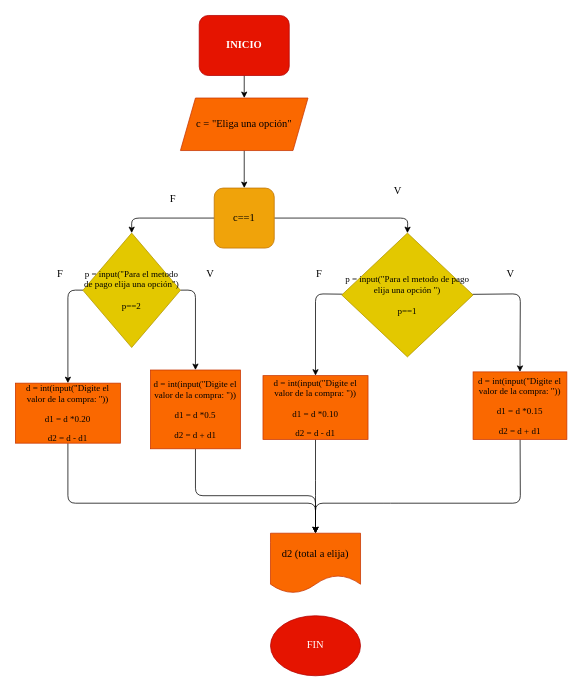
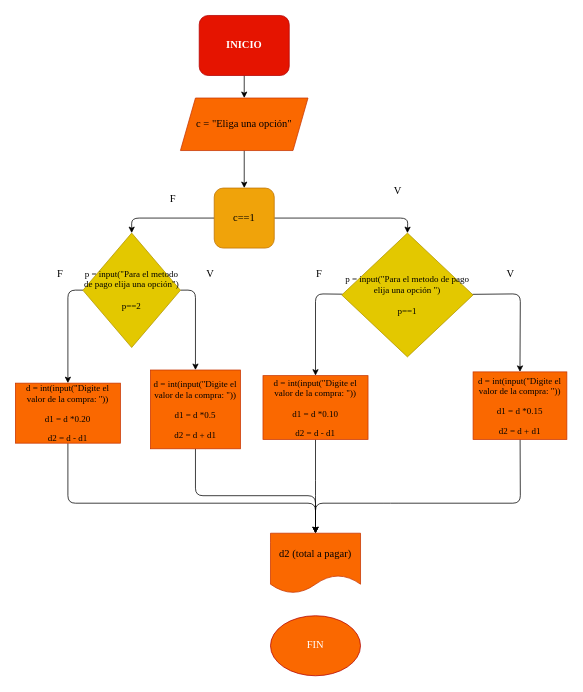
  <mxCell id="0" />
  <mxCell id="1" parent="0" />
  <mxCell id="2" value="" style="edgeStyle=none;html=1;fontFamily=Comic Sans MS;fontSize=14;" parent="1" source="3" target="5" edge="1"><mxGeometry relative="1" as="geometry" /></mxCell>
  <mxCell id="3" value="INICIO" style="whiteSpace=wrap;html=1;fillColor=#e51400;fontColor=#ffffff;strokeColor=#B20000;fontFamily=Comic Sans MS;fontSize=14;fontStyle=1;rounded=1;" parent="1" vertex="1"><mxGeometry x="265" y="20" width="120" height="80" as="geometry" /></mxCell>
  <mxCell id="4" value="" style="edgeStyle=none;html=1;fontFamily=Comic Sans MS;fontSize=14;" parent="1" source="5" target="8" edge="1"><mxGeometry relative="1" as="geometry" /></mxCell>
  <mxCell id="5" value="c = &quot;Eliga una opción&quot;" style="shape=parallelogram;perimeter=parallelogramPerimeter;whiteSpace=wrap;html=1;fixedSize=1;fontFamily=Comic Sans MS;fontSize=14;fillColor=#fa6800;fontColor=#000000;strokeColor=#C73500;" parent="1" vertex="1"><mxGeometry x="240" y="130" width="170" height="70" as="geometry" /></mxCell>
  <mxCell id="6" style="edgeStyle=none;html=1;entryX=0.5;entryY=0;entryDx=0;entryDy=0;fontFamily=Comic Sans MS;fontSize=14;" parent="1" source="8" target="14" edge="1"><mxGeometry relative="1" as="geometry"><Array as="points"><mxPoint x="175" y="290" /></Array></mxGeometry></mxCell>
  <mxCell id="7" style="edgeStyle=none;html=1;entryX=0.5;entryY=0;entryDx=0;entryDy=0;fontFamily=Comic Sans MS;fontSize=14;" parent="1" source="8" target="11" edge="1"><mxGeometry relative="1" as="geometry"><Array as="points"><mxPoint x="543" y="290" /></Array></mxGeometry></mxCell>
  <mxCell id="8" value="c==1" style="whiteSpace=wrap;html=1;fontFamily=Comic Sans MS;fontSize=14;fillColor=#f0a30a;fontColor=#000000;strokeColor=#BD7000;rounded=1;" parent="1" vertex="1"><mxGeometry x="285" y="250" width="80" height="80" as="geometry" /></mxCell>
  <mxCell id="9" style="edgeStyle=none;html=1;entryX=0.5;entryY=0;entryDx=0;entryDy=0;fontFamily=Comic Sans MS;fontSize=14;" parent="1" source="11" target="18" edge="1"><mxGeometry relative="1" as="geometry"><Array as="points"><mxPoint x="420" y="391" /></Array></mxGeometry></mxCell>
  <mxCell id="10" style="edgeStyle=none;html=1;entryX=0.5;entryY=0;entryDx=0;entryDy=0;fontFamily=Comic Sans MS;fontSize=14;" parent="1" source="11" target="16" edge="1"><mxGeometry relative="1" as="geometry"><Array as="points"><mxPoint x="693" y="391" /></Array></mxGeometry></mxCell>
  <mxCell id="11" value="&lt;span class=&quot;selectable-text copyable-text&quot; style=&quot;font-size: 12px&quot;&gt;p = input(&quot;Para el metodo de pago elija una opción&amp;nbsp;&quot;)&lt;br&gt;&lt;br&gt;p==1&lt;br&gt;&lt;/span&gt;" style="rhombus;whiteSpace=wrap;html=1;fontFamily=Comic Sans MS;fontSize=12;fillColor=#e3c800;fontColor=#000000;strokeColor=#B09500;" parent="1" vertex="1"><mxGeometry x="455" y="310" width="175" height="165" as="geometry" /></mxCell>
  <mxCell id="12" style="edgeStyle=none;html=1;entryX=0.5;entryY=0;entryDx=0;entryDy=0;fontFamily=Comic Sans MS;fontSize=14;" parent="1" source="14" target="20" edge="1"><mxGeometry relative="1" as="geometry"><Array as="points"><mxPoint x="260" y="386" /></Array></mxGeometry></mxCell>
  <mxCell id="13" style="edgeStyle=none;html=1;entryX=0.5;entryY=0;entryDx=0;entryDy=0;fontFamily=Comic Sans MS;fontSize=14;" parent="1" source="14" target="22" edge="1"><mxGeometry relative="1" as="geometry"><Array as="points"><mxPoint x="90" y="386" /></Array></mxGeometry></mxCell>
  <mxCell id="14" value="&lt;span class=&quot;selectable-text copyable-text&quot; style=&quot;font-size: 12px&quot;&gt;p = input(&quot;Para el metodo de pago elija una opción&quot;)&lt;br&gt;&lt;br&gt;p==2&lt;br&gt;&lt;/span&gt;" style="rhombus;whiteSpace=wrap;html=1;fontFamily=Comic Sans MS;fontSize=12;fillColor=#e3c800;fontColor=#000000;strokeColor=#B09500;" parent="1" vertex="1"><mxGeometry x="110" y="310" width="130" height="152.5" as="geometry" /></mxCell>
  <mxCell id="15" style="edgeStyle=none;html=1;fontFamily=Comic Sans MS;fontSize=14;entryX=0.5;entryY=0;entryDx=0;entryDy=0;" parent="1" source="16" target="23" edge="1"><mxGeometry relative="1" as="geometry"><mxPoint x="340" y="680" as="targetPoint" /><Array as="points"><mxPoint x="693" y="670" /><mxPoint x="520" y="670" /><mxPoint x="420" y="670" /></Array></mxGeometry></mxCell>
  <mxCell id="16" value="&lt;p class=&quot;selectable-text copyable-text&quot;&gt;&lt;span class=&quot;selectable-text copyable-text&quot;&gt;d = int(input(&quot;Digite el valor de la compra: &quot;))&lt;/span&gt;&lt;/p&gt;&lt;p class=&quot;selectable-text copyable-text&quot;&gt;&lt;span class=&quot;selectable-text copyable-text&quot;&gt;        d1 = d *0.15&lt;/span&gt;&lt;/p&gt;&lt;p class=&quot;selectable-text copyable-text&quot;&gt;&lt;span class=&quot;selectable-text copyable-text&quot;&gt;        d2 = d + d1&lt;/span&gt;&lt;/p&gt;" style="rounded=0;whiteSpace=wrap;html=1;fontFamily=Comic Sans MS;fontSize=12;fillColor=#fa6800;fontColor=#000000;strokeColor=#C73500;" parent="1" vertex="1"><mxGeometry x="630" y="495" width="125" height="90" as="geometry" /></mxCell>
  <mxCell id="17" style="edgeStyle=none;html=1;entryX=0.5;entryY=0;entryDx=0;entryDy=0;fontFamily=Comic Sans MS;fontSize=14;" parent="1" source="18" target="23" edge="1"><mxGeometry relative="1" as="geometry"><Array as="points"><mxPoint x="420" y="650" /></Array></mxGeometry></mxCell>
  <mxCell id="18" value="&lt;p class=&quot;selectable-text copyable-text&quot;&gt;&lt;span class=&quot;selectable-text copyable-text&quot;&gt;d = int(input(&quot;Digite el valor de la compra: &quot;))&lt;/span&gt;&lt;/p&gt;&lt;p class=&quot;selectable-text copyable-text&quot;&gt;&lt;span class=&quot;selectable-text copyable-text&quot;&gt;        d1 = d *0.10&lt;/span&gt;&lt;/p&gt;&lt;p class=&quot;selectable-text copyable-text&quot;&gt;&lt;span class=&quot;selectable-text copyable-text&quot;&gt;        d2 = d - d1&lt;/span&gt;&lt;/p&gt;" style="rounded=0;whiteSpace=wrap;html=1;fontFamily=Comic Sans MS;fontSize=12;fillColor=#fa6800;fontColor=#000000;strokeColor=#C73500;" parent="1" vertex="1"><mxGeometry x="350" y="500" width="140" height="85" as="geometry" /></mxCell>
  <mxCell id="19" style="edgeStyle=none;html=1;entryX=0.5;entryY=0;entryDx=0;entryDy=0;fontFamily=Comic Sans MS;fontSize=14;" parent="1" source="20" target="23" edge="1"><mxGeometry relative="1" as="geometry"><Array as="points"><mxPoint x="260" y="660" /><mxPoint x="420" y="660" /></Array></mxGeometry></mxCell>
  <mxCell id="20" value="&lt;p class=&quot;selectable-text copyable-text&quot;&gt;&lt;span class=&quot;selectable-text copyable-text&quot;&gt;d = int(input(&quot;Digite el valor de la compra: &quot;))&lt;/span&gt;&lt;/p&gt;&lt;p class=&quot;selectable-text copyable-text&quot;&gt;&lt;span class=&quot;selectable-text copyable-text&quot;&gt;        d1 = d *0.5&lt;/span&gt;&lt;/p&gt;&lt;p class=&quot;selectable-text copyable-text&quot;&gt;&lt;span class=&quot;selectable-text copyable-text&quot;&gt;        d2 = d + d1&lt;/span&gt;&lt;/p&gt;" style="rounded=0;whiteSpace=wrap;html=1;fontFamily=Comic Sans MS;fontSize=12;fillColor=#fa6800;fontColor=#000000;strokeColor=#C73500;" parent="1" vertex="1"><mxGeometry x="200" y="492.5" width="120" height="105" as="geometry" /></mxCell>
  <mxCell id="21" style="edgeStyle=none;html=1;entryX=0.5;entryY=0;entryDx=0;entryDy=0;fontFamily=Comic Sans MS;fontSize=14;" parent="1" source="22" target="23" edge="1"><mxGeometry relative="1" as="geometry"><Array as="points"><mxPoint x="90" y="670" /><mxPoint x="420" y="670" /></Array></mxGeometry></mxCell>
  <mxCell id="22" value="&lt;p class=&quot;selectable-text copyable-text&quot;&gt;&lt;span class=&quot;selectable-text copyable-text&quot;&gt;d = int(input(&quot;Digite el valor de la compra: &quot;))&lt;/span&gt;&lt;/p&gt;&lt;p class=&quot;selectable-text copyable-text&quot;&gt;&lt;span class=&quot;selectable-text copyable-text&quot;&gt;        d1 = d *0.20&lt;/span&gt;&lt;/p&gt;&lt;p class=&quot;selectable-text copyable-text&quot;&gt;&lt;span class=&quot;selectable-text copyable-text&quot;&gt;        d2 = d - d1&lt;/span&gt;&lt;/p&gt;" style="rounded=0;whiteSpace=wrap;html=1;fontFamily=Comic Sans MS;fontSize=12;fillColor=#fa6800;fontColor=#000000;strokeColor=#C73500;" parent="1" vertex="1"><mxGeometry x="20" y="510" width="140" height="80" as="geometry" /></mxCell>
- <mxCell id="23" value="d2 (total a elija)" style="shape=document;whiteSpace=wrap;html=1;boundedLbl=1;fontFamily=Comic Sans MS;fontSize=14;fillColor=#fa6800;fontColor=#000000;strokeColor=#C73500;" parent="1" vertex="1"><mxGeometry x="360" y="710" width="120" height="80" as="geometry" /></mxCell>
- <mxCell id="24" value="FIN" style="ellipse;whiteSpace=wrap;html=1;fontFamily=Comic Sans MS;fontSize=14;fillColor=#e51400;fontColor=#ffffff;strokeColor=#B20000;" parent="1" vertex="1"><mxGeometry x="360" y="820" width="120" height="80" as="geometry" /></mxCell>
+ <mxCell id="23" value="d2 (total a pagar)" style="shape=document;whiteSpace=wrap;html=1;boundedLbl=1;fontFamily=Comic Sans MS;fontSize=14;fillColor=#fa6800;fontColor=#000000;strokeColor=#C73500;" parent="1" vertex="1"><mxGeometry x="360" y="710" width="120" height="80" as="geometry" /></mxCell>
+ <mxCell id="24" value="FIN" style="ellipse;whiteSpace=wrap;html=1;fontFamily=Comic Sans MS;fontSize=14;fillColor=#fa6800;fontColor=#ffffff;strokeColor=#B20000;" parent="1" vertex="1"><mxGeometry x="360" y="820" width="120" height="80" as="geometry" /></mxCell>
  <mxCell id="25" value="F" style="text;html=1;strokeColor=none;fillColor=none;align=center;verticalAlign=middle;whiteSpace=wrap;rounded=0;fontFamily=Comic Sans MS;fontSize=14;" parent="1" vertex="1"><mxGeometry x="200" y="250" width="60" height="30" as="geometry" /></mxCell>
  <mxCell id="26" value="V" style="text;html=1;strokeColor=none;fillColor=none;align=center;verticalAlign=middle;whiteSpace=wrap;rounded=0;fontFamily=Comic Sans MS;fontSize=14;" parent="1" vertex="1"><mxGeometry x="500" y="240" width="60" height="30" as="geometry" /></mxCell>
  <mxCell id="27" value="F" style="text;html=1;strokeColor=none;fillColor=none;align=center;verticalAlign=middle;whiteSpace=wrap;rounded=0;fontFamily=Comic Sans MS;fontSize=14;" parent="1" vertex="1"><mxGeometry x="50" y="350" width="60" height="30" as="geometry" /></mxCell>
  <mxCell id="28" value="V" style="text;html=1;strokeColor=none;fillColor=none;align=center;verticalAlign=middle;whiteSpace=wrap;rounded=0;fontFamily=Comic Sans MS;fontSize=14;" parent="1" vertex="1"><mxGeometry x="250" y="350" width="60" height="30" as="geometry" /></mxCell>
  <mxCell id="29" value="F" style="text;html=1;strokeColor=none;fillColor=none;align=center;verticalAlign=middle;whiteSpace=wrap;rounded=0;fontFamily=Comic Sans MS;fontSize=14;" parent="1" vertex="1"><mxGeometry x="395" y="350" width="60" height="30" as="geometry" /></mxCell>
  <mxCell id="30" value="V" style="text;html=1;strokeColor=none;fillColor=none;align=center;verticalAlign=middle;whiteSpace=wrap;rounded=0;fontFamily=Comic Sans MS;fontSize=14;" parent="1" vertex="1"><mxGeometry x="650" y="350" width="60" height="30" as="geometry" /></mxCell>
